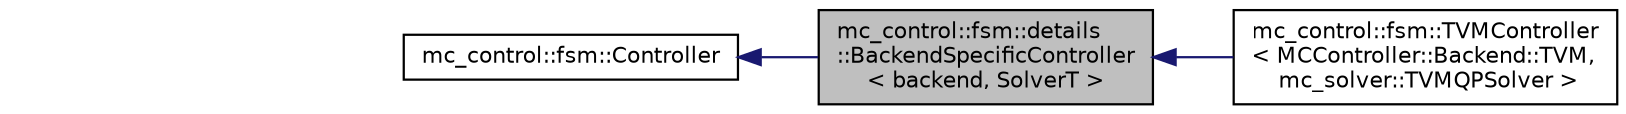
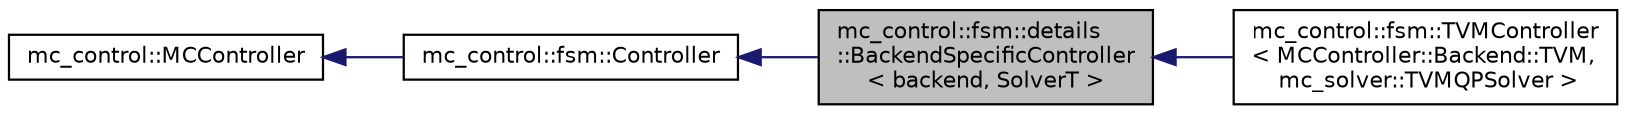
  digraph {
    rankdir=LR
    node [color=black fillcolor=white fontname=Helvetica fontsize=10 shape=record style=filled]
    edge [color=midnightblue dir=back fontname=Helvetica fontsize=10 labelfontname=Helvetica labelfontsize=10 style=solid]
    n1 [fillcolor=grey75 fontcolor=black height=0.2 label="mc_control::fsm::details\l::BackendSpecificController\l\< backend, SolverT \>" width=0.4]
    n2 [height=0.2 label="mc_control::fsm::TVMController\l\< MCController::Backend::TVM,\l mc_solver::TVMQPSolver \>" width=0.4]
    n3 [height=0.2 label="mc_control::fsm::Controller" width=0.4]
+   n4 [height=0.2 label="mc_control::MCController" width=0.4]
    n1 -> n2
    n3 -> n1
+   n4 -> n3
  }
